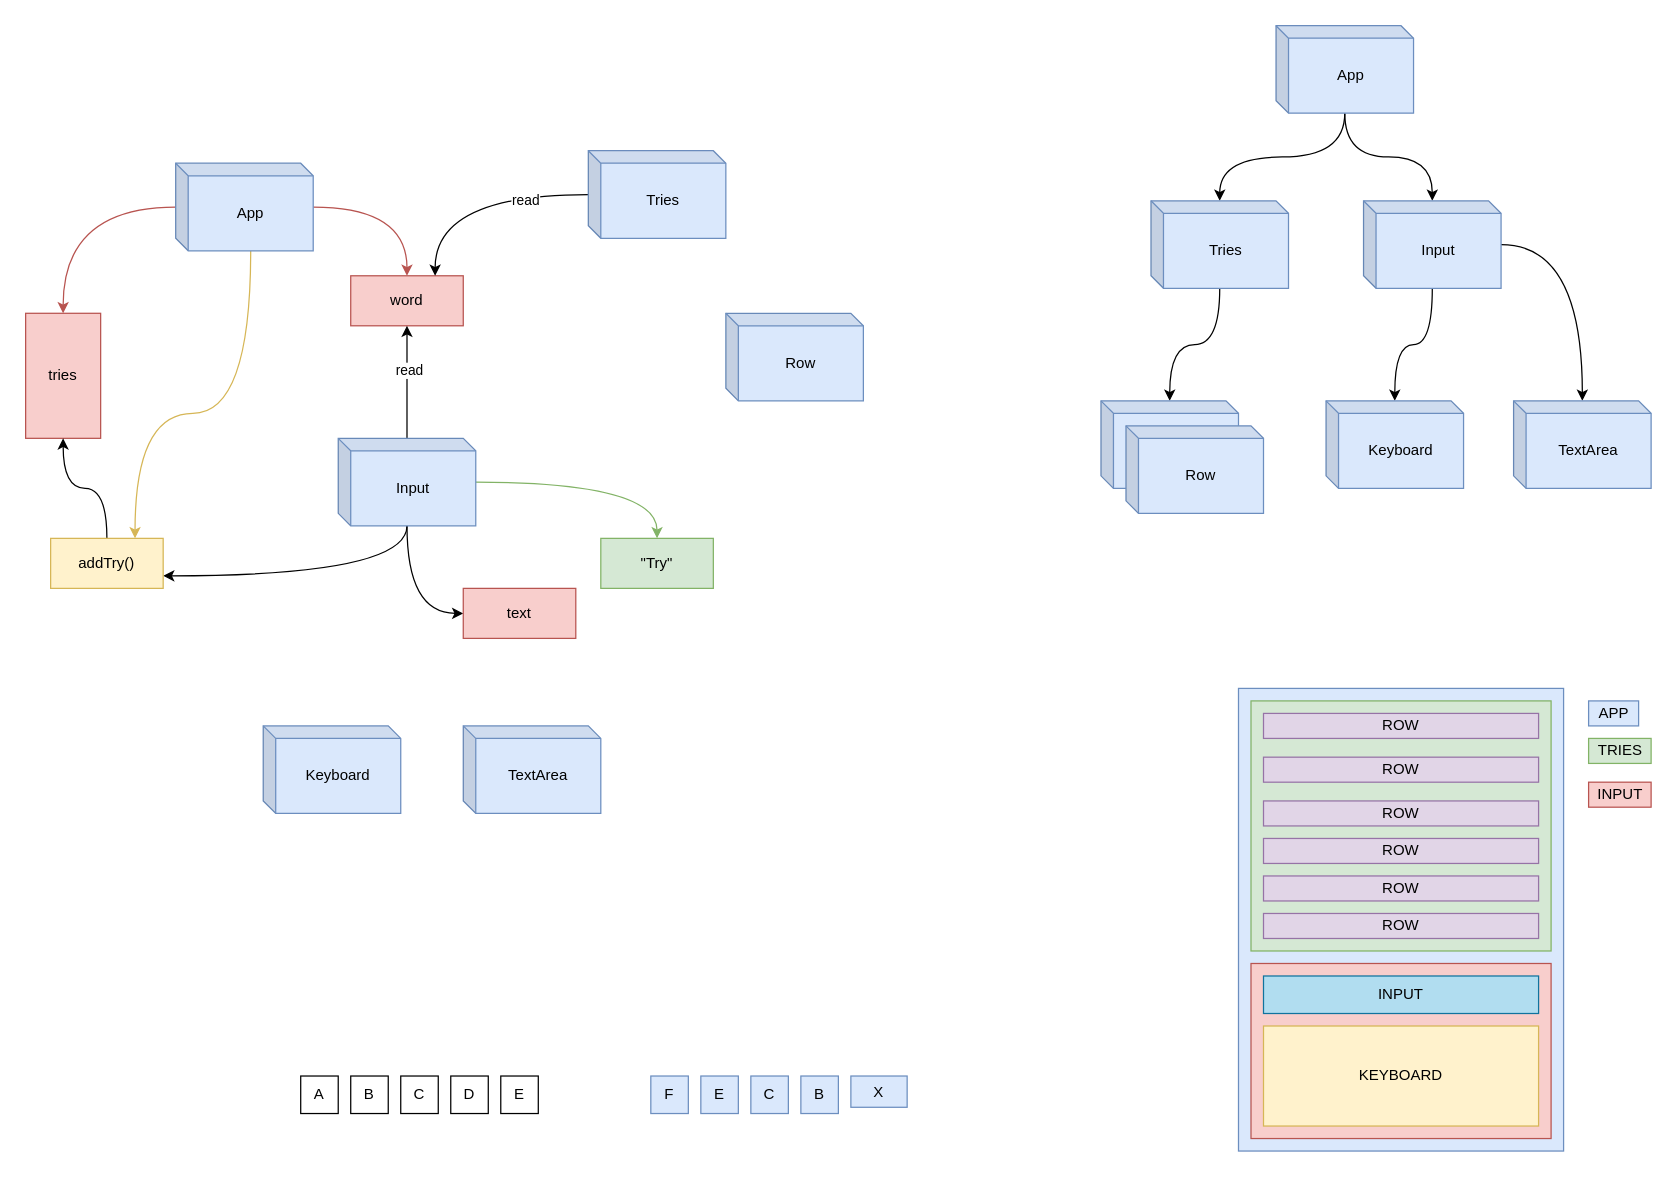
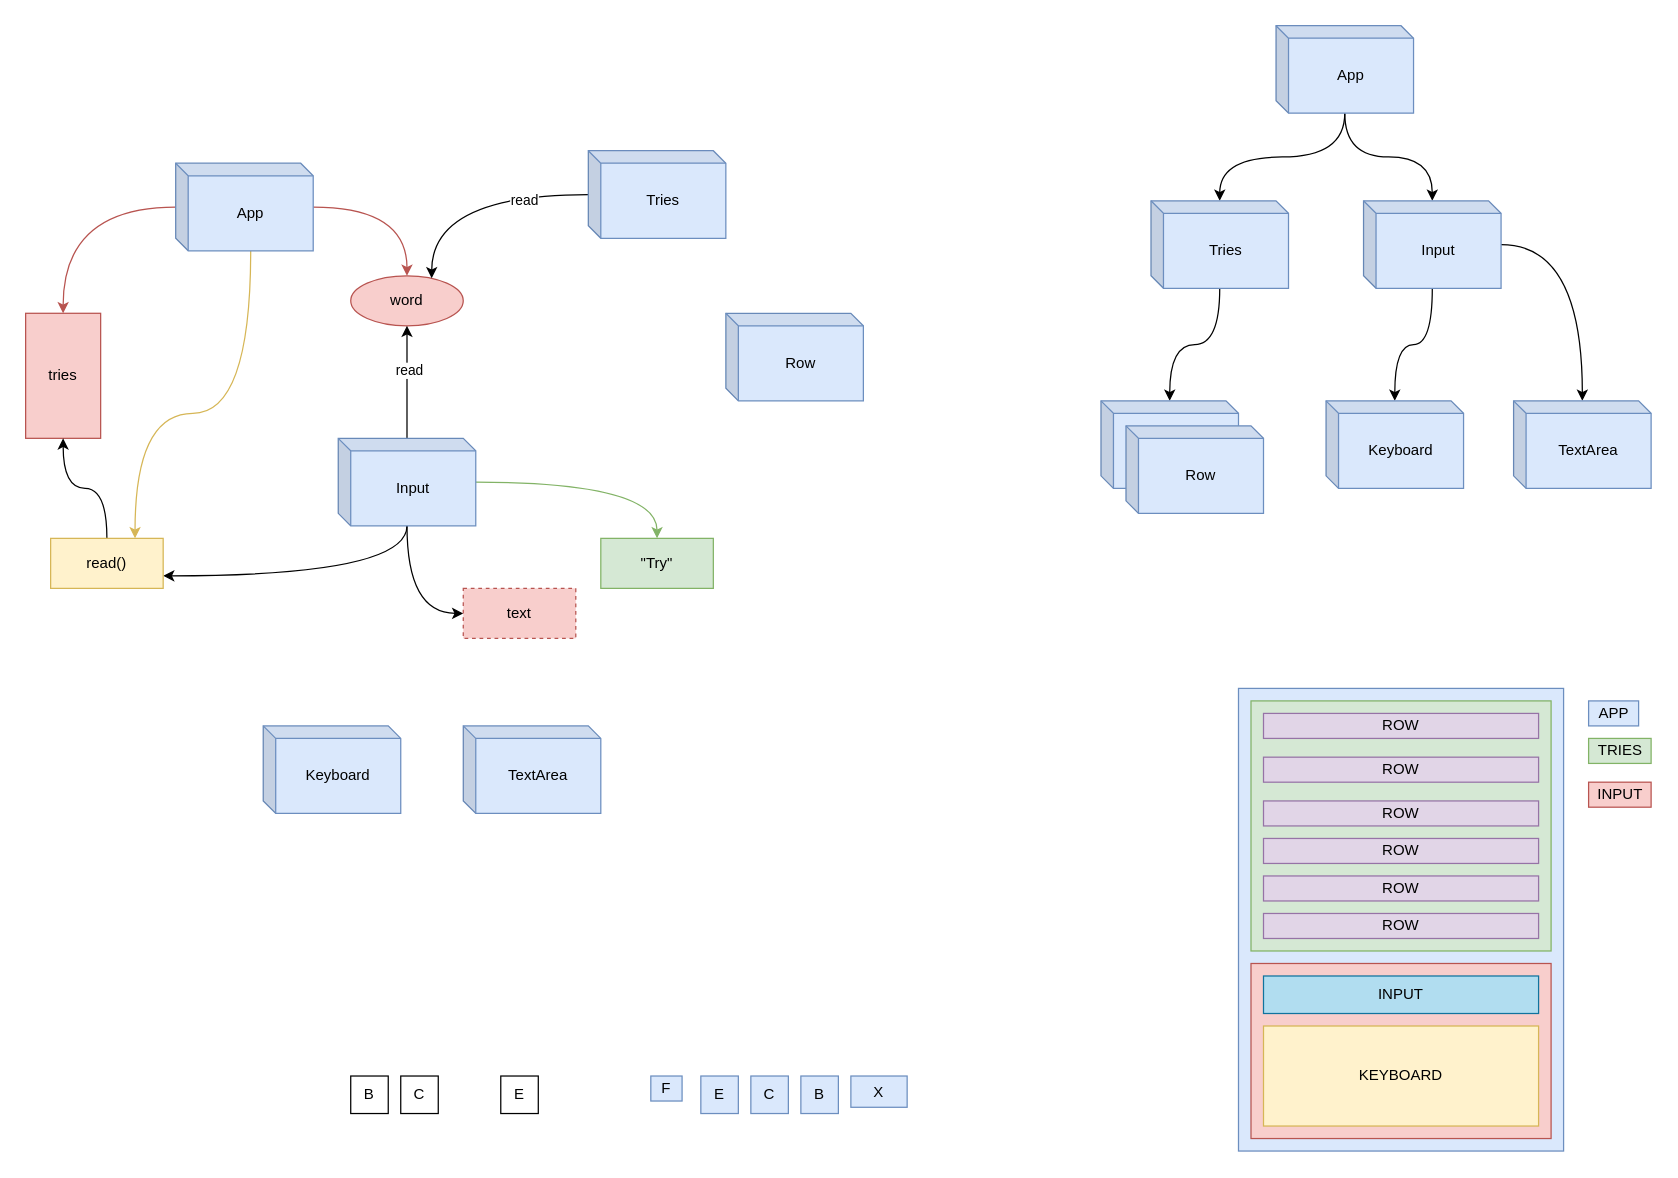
  <mxCell id="0" />
  <mxCell id="1" parent="0" />
  <mxCell id="2" style="edgeStyle=orthogonalEdgeStyle;rounded=0;orthogonalLoop=1;jettySize=auto;html=1;entryX=0.5;entryY=0;entryDx=0;entryDy=0;curved=1;fillColor=#f8cecc;strokeColor=#b85450;" edge="1" parent="1" source="5" target="6"><mxGeometry relative="1" as="geometry" /></mxCell>
  <mxCell id="3" style="edgeStyle=orthogonalEdgeStyle;curved=1;rounded=0;orthogonalLoop=1;jettySize=auto;html=1;fillColor=#f8cecc;strokeColor=#b85450;" edge="1" parent="1" source="5" target="31"><mxGeometry relative="1" as="geometry" /></mxCell>
  <mxCell id="4" style="edgeStyle=orthogonalEdgeStyle;curved=1;rounded=0;orthogonalLoop=1;jettySize=auto;html=1;fillColor=#fff2cc;strokeColor=#d6b656;entryX=0.75;entryY=0;entryDx=0;entryDy=0;" edge="1" parent="1" source="5" target="33"><mxGeometry relative="1" as="geometry"><Array as="points"><mxPoint x="200" y="330" /><mxPoint x="108" y="330" /></Array></mxGeometry></mxCell>
  <mxCell id="5" value="App" style="shape=cube;whiteSpace=wrap;html=1;boundedLbl=1;backgroundOutline=1;darkOpacity=0.05;darkOpacity2=0.1;size=10;fillColor=#dae8fc;strokeColor=#6c8ebf;" vertex="1" parent="1"><mxGeometry x="140" y="130" width="110" height="70" as="geometry" /></mxCell>
- <mxCell id="6" value="word" style="rounded=0;whiteSpace=wrap;html=1;fillColor=#f8cecc;strokeColor=#b85450;" vertex="1" parent="1"><mxGeometry x="280" y="220" width="90" height="40" as="geometry" /></mxCell>
+ <mxCell id="6" value="word" style="ellipse;whiteSpace=wrap;html=1;fillColor=#f8cecc;strokeColor=#b85450;" vertex="1" parent="1"><mxGeometry x="280" y="220" width="90" height="40" as="geometry" /></mxCell>
  <mxCell id="7" value="Row" style="shape=cube;whiteSpace=wrap;html=1;boundedLbl=1;backgroundOutline=1;darkOpacity=0.05;darkOpacity2=0.1;size=10;fillColor=#dae8fc;strokeColor=#6c8ebf;" vertex="1" parent="1"><mxGeometry x="580" y="250" width="110" height="70" as="geometry" /></mxCell>
  <mxCell id="8" value="Keyboard" style="shape=cube;whiteSpace=wrap;html=1;boundedLbl=1;backgroundOutline=1;darkOpacity=0.05;darkOpacity2=0.1;size=10;fillColor=#dae8fc;strokeColor=#6c8ebf;" vertex="1" parent="1"><mxGeometry x="210" y="580" width="110" height="70" as="geometry" /></mxCell>
  <mxCell id="9" style="edgeStyle=orthogonalEdgeStyle;curved=1;rounded=0;orthogonalLoop=1;jettySize=auto;html=1;fillColor=#d5e8d4;strokeColor=#82b366;" edge="1" parent="1" source="30" target="34"><mxGeometry relative="1" as="geometry" /></mxCell>
  <mxCell id="10" value="TextArea" style="shape=cube;whiteSpace=wrap;html=1;boundedLbl=1;backgroundOutline=1;darkOpacity=0.05;darkOpacity2=0.1;size=10;fillColor=#dae8fc;strokeColor=#6c8ebf;" vertex="1" parent="1"><mxGeometry x="370" y="580" width="110" height="70" as="geometry" /></mxCell>
  <mxCell id="11" style="edgeStyle=orthogonalEdgeStyle;curved=1;rounded=0;orthogonalLoop=1;jettySize=auto;html=1;entryX=0.75;entryY=0;entryDx=0;entryDy=0;" edge="1" parent="1" source="13" target="6"><mxGeometry relative="1" as="geometry" /></mxCell>
  <mxCell id="12" value="read" style="edgeLabel;html=1;align=center;verticalAlign=middle;resizable=0;points=[];" vertex="1" connectable="0" parent="11"><mxGeometry x="-0.456" y="4" relative="1" as="geometry"><mxPoint as="offset" /></mxGeometry></mxCell>
  <mxCell id="13" value="Tries" style="shape=cube;whiteSpace=wrap;html=1;boundedLbl=1;backgroundOutline=1;darkOpacity=0.05;darkOpacity2=0.1;size=10;fillColor=#dae8fc;strokeColor=#6c8ebf;" vertex="1" parent="1"><mxGeometry x="470" y="120" width="110" height="70" as="geometry" /></mxCell>
  <mxCell id="14" style="edgeStyle=orthogonalEdgeStyle;curved=1;rounded=0;orthogonalLoop=1;jettySize=auto;html=1;" edge="1" parent="1" source="16" target="23"><mxGeometry relative="1" as="geometry" /></mxCell>
  <mxCell id="15" style="edgeStyle=orthogonalEdgeStyle;curved=1;rounded=0;orthogonalLoop=1;jettySize=auto;html=1;" edge="1" parent="1" source="16" target="19"><mxGeometry relative="1" as="geometry" /></mxCell>
  <mxCell id="16" value="App" style="shape=cube;whiteSpace=wrap;html=1;boundedLbl=1;backgroundOutline=1;darkOpacity=0.05;darkOpacity2=0.1;size=10;fillColor=#dae8fc;strokeColor=#6c8ebf;" vertex="1" parent="1"><mxGeometry x="1020" y="20" width="110" height="70" as="geometry" /></mxCell>
  <mxCell id="17" style="edgeStyle=orthogonalEdgeStyle;curved=1;rounded=0;orthogonalLoop=1;jettySize=auto;html=1;" edge="1" parent="1" source="19" target="20"><mxGeometry relative="1" as="geometry" /></mxCell>
  <mxCell id="18" style="edgeStyle=orthogonalEdgeStyle;curved=1;rounded=0;orthogonalLoop=1;jettySize=auto;html=1;" edge="1" parent="1" source="19" target="21"><mxGeometry relative="1" as="geometry" /></mxCell>
  <mxCell id="19" value="Input" style="shape=cube;whiteSpace=wrap;html=1;boundedLbl=1;backgroundOutline=1;darkOpacity=0.05;darkOpacity2=0.1;size=10;fillColor=#dae8fc;strokeColor=#6c8ebf;" vertex="1" parent="1"><mxGeometry x="1090" y="160" width="110" height="70" as="geometry" /></mxCell>
  <mxCell id="20" value="Keyboard" style="shape=cube;whiteSpace=wrap;html=1;boundedLbl=1;backgroundOutline=1;darkOpacity=0.05;darkOpacity2=0.1;size=10;fillColor=#dae8fc;strokeColor=#6c8ebf;" vertex="1" parent="1"><mxGeometry x="1060" y="320" width="110" height="70" as="geometry" /></mxCell>
  <mxCell id="21" value="TextArea" style="shape=cube;whiteSpace=wrap;html=1;boundedLbl=1;backgroundOutline=1;darkOpacity=0.05;darkOpacity2=0.1;size=10;fillColor=#dae8fc;strokeColor=#6c8ebf;" vertex="1" parent="1"><mxGeometry x="1210" y="320" width="110" height="70" as="geometry" /></mxCell>
  <mxCell id="22" style="edgeStyle=orthogonalEdgeStyle;curved=1;rounded=0;orthogonalLoop=1;jettySize=auto;html=1;" edge="1" parent="1" source="23" target="24"><mxGeometry relative="1" as="geometry" /></mxCell>
  <mxCell id="23" value="Tries" style="shape=cube;whiteSpace=wrap;html=1;boundedLbl=1;backgroundOutline=1;darkOpacity=0.05;darkOpacity2=0.1;size=10;fillColor=#dae8fc;strokeColor=#6c8ebf;" vertex="1" parent="1"><mxGeometry x="920" y="160" width="110" height="70" as="geometry" /></mxCell>
  <mxCell id="24" value="Row" style="shape=cube;whiteSpace=wrap;html=1;boundedLbl=1;backgroundOutline=1;darkOpacity=0.05;darkOpacity2=0.1;size=10;fillColor=#dae8fc;strokeColor=#6c8ebf;" vertex="1" parent="1"><mxGeometry x="880" y="320" width="110" height="70" as="geometry" /></mxCell>
  <mxCell id="25" value="Row" style="shape=cube;whiteSpace=wrap;html=1;boundedLbl=1;backgroundOutline=1;darkOpacity=0.05;darkOpacity2=0.1;size=10;fillColor=#dae8fc;strokeColor=#6c8ebf;" vertex="1" parent="1"><mxGeometry x="900" y="340" width="110" height="70" as="geometry" /></mxCell>
  <mxCell id="26" style="edgeStyle=orthogonalEdgeStyle;curved=1;rounded=0;orthogonalLoop=1;jettySize=auto;html=1;" edge="1" parent="1" source="30" target="6"><mxGeometry relative="1" as="geometry" /></mxCell>
  <mxCell id="27" value="read" style="edgeLabel;html=1;align=center;verticalAlign=middle;resizable=0;points=[];" vertex="1" connectable="0" parent="26"><mxGeometry x="0.222" y="-1" relative="1" as="geometry"><mxPoint as="offset" /></mxGeometry></mxCell>
  <mxCell id="28" style="edgeStyle=orthogonalEdgeStyle;curved=1;rounded=0;orthogonalLoop=1;jettySize=auto;html=1;" edge="1" parent="1" source="30" target="33"><mxGeometry relative="1" as="geometry"><Array as="points"><mxPoint x="325" y="460" /></Array></mxGeometry></mxCell>
  <mxCell id="29" style="edgeStyle=orthogonalEdgeStyle;curved=1;rounded=0;orthogonalLoop=1;jettySize=auto;html=1;entryX=0;entryY=0.5;entryDx=0;entryDy=0;" edge="1" parent="1" source="30" target="35"><mxGeometry relative="1" as="geometry"><Array as="points"><mxPoint x="325" y="490" /></Array></mxGeometry></mxCell>
  <mxCell id="30" value="Input" style="shape=cube;whiteSpace=wrap;html=1;boundedLbl=1;backgroundOutline=1;darkOpacity=0.05;darkOpacity2=0.1;size=10;fillColor=#dae8fc;strokeColor=#6c8ebf;" vertex="1" parent="1"><mxGeometry x="270" y="350" width="110" height="70" as="geometry" /></mxCell>
  <mxCell id="31" value="tries" style="rounded=0;whiteSpace=wrap;html=1;fillColor=#f8cecc;strokeColor=#b85450;" vertex="1" parent="1"><mxGeometry x="20" y="250" width="60" height="100" as="geometry" /></mxCell>
  <mxCell id="32" style="edgeStyle=orthogonalEdgeStyle;curved=1;rounded=0;orthogonalLoop=1;jettySize=auto;html=1;" edge="1" parent="1" source="33" target="31"><mxGeometry relative="1" as="geometry" /></mxCell>
- <mxCell id="33" value="addTry()" style="rounded=0;whiteSpace=wrap;html=1;fillColor=#fff2cc;strokeColor=#d6b656;" vertex="1" parent="1"><mxGeometry x="40" y="430" width="90" height="40" as="geometry" /></mxCell>
+ <mxCell id="33" value="read()" style="rounded=0;whiteSpace=wrap;html=1;fillColor=#fff2cc;strokeColor=#d6b656;" vertex="1" parent="1"><mxGeometry x="40" y="430" width="90" height="40" as="geometry" /></mxCell>
  <mxCell id="34" value="&quot;Try&quot;" style="rounded=0;whiteSpace=wrap;html=1;fillColor=#d5e8d4;strokeColor=#82b366;" vertex="1" parent="1"><mxGeometry x="480" y="430" width="90" height="40" as="geometry" /></mxCell>
- <mxCell id="35" value="text" style="rounded=0;whiteSpace=wrap;html=1;fillColor=#f8cecc;strokeColor=#b85450;" vertex="1" parent="1"><mxGeometry x="370" y="470" width="90" height="40" as="geometry" /></mxCell>
+ <mxCell id="35" value="text" style="rounded=0;whiteSpace=wrap;html=1;fillColor=#f8cecc;strokeColor=#b85450;dashed=1;" vertex="1" parent="1"><mxGeometry x="370" y="470" width="90" height="40" as="geometry" /></mxCell>
  <mxCell id="36" value="" style="rounded=0;whiteSpace=wrap;html=1;fillColor=#dae8fc;strokeColor=#6c8ebf;" vertex="1" parent="1"><mxGeometry x="990" y="550" width="260" height="370" as="geometry" /></mxCell>
  <mxCell id="37" value="" style="rounded=0;whiteSpace=wrap;html=1;fillColor=#d5e8d4;strokeColor=#82b366;" vertex="1" parent="1"><mxGeometry x="1000" y="560" width="240" height="200" as="geometry" /></mxCell>
  <mxCell id="38" value="" style="rounded=0;whiteSpace=wrap;html=1;fillColor=#f8cecc;strokeColor=#b85450;" vertex="1" parent="1"><mxGeometry x="1000" y="770" width="240" height="140" as="geometry" /></mxCell>
  <mxCell id="39" value="INPUT" style="rounded=0;whiteSpace=wrap;html=1;fillColor=#b1ddf0;strokeColor=#10739e;" vertex="1" parent="1"><mxGeometry x="1010" y="780" width="220" height="30" as="geometry" /></mxCell>
  <mxCell id="40" value="KEYBOARD" style="rounded=0;whiteSpace=wrap;html=1;fillColor=#fff2cc;strokeColor=#d6b656;" vertex="1" parent="1"><mxGeometry x="1010" y="820" width="220" height="80" as="geometry" /></mxCell>
  <mxCell id="41" value="ROW" style="rounded=0;whiteSpace=wrap;html=1;fillColor=#e1d5e7;strokeColor=#9673a6;" vertex="1" parent="1"><mxGeometry x="1010" y="700" width="220" height="20" as="geometry" /></mxCell>
  <mxCell id="42" value="ROW" style="rounded=0;whiteSpace=wrap;html=1;fillColor=#e1d5e7;strokeColor=#9673a6;" vertex="1" parent="1"><mxGeometry x="1010" y="670" width="220" height="20" as="geometry" /></mxCell>
  <mxCell id="43" value="ROW" style="rounded=0;whiteSpace=wrap;html=1;fillColor=#e1d5e7;strokeColor=#9673a6;" vertex="1" parent="1"><mxGeometry x="1010" y="640" width="220" height="20" as="geometry" /></mxCell>
  <mxCell id="44" value="ROW" style="rounded=0;whiteSpace=wrap;html=1;fillColor=#e1d5e7;strokeColor=#9673a6;" vertex="1" parent="1"><mxGeometry x="1010" y="605" width="220" height="20" as="geometry" /></mxCell>
  <mxCell id="45" value="ROW" style="rounded=0;whiteSpace=wrap;html=1;fillColor=#e1d5e7;strokeColor=#9673a6;" vertex="1" parent="1"><mxGeometry x="1010" y="570" width="220" height="20" as="geometry" /></mxCell>
  <mxCell id="46" value="ROW" style="rounded=0;whiteSpace=wrap;html=1;fillColor=#e1d5e7;strokeColor=#9673a6;" vertex="1" parent="1"><mxGeometry x="1010" y="730" width="220" height="20" as="geometry" /></mxCell>
  <mxCell id="47" value="APP" style="text;html=1;align=center;verticalAlign=middle;resizable=0;points=[];autosize=1;fillColor=#dae8fc;strokeColor=#6c8ebf;" vertex="1" parent="1"><mxGeometry x="1270" y="560" width="40" height="20" as="geometry" /></mxCell>
  <mxCell id="48" value="TRIES" style="text;html=1;align=center;verticalAlign=middle;resizable=0;points=[];autosize=1;fillColor=#d5e8d4;strokeColor=#82b366;" vertex="1" parent="1"><mxGeometry x="1270" y="590" width="50" height="20" as="geometry" /></mxCell>
  <mxCell id="49" value="INPUT" style="text;html=1;align=center;verticalAlign=middle;resizable=0;points=[];autosize=1;fillColor=#f8cecc;strokeColor=#b85450;" vertex="1" parent="1"><mxGeometry x="1270" y="625" width="50" height="20" as="geometry" /></mxCell>
- <mxCell id="50" value="A" style="rounded=0;whiteSpace=wrap;html=1;" vertex="1" parent="1"><mxGeometry x="240" y="860" width="30" height="30" as="geometry" /></mxCell>
  <mxCell id="51" value="B" style="rounded=0;whiteSpace=wrap;html=1;" vertex="1" parent="1"><mxGeometry x="280" y="860" width="30" height="30" as="geometry" /></mxCell>
  <mxCell id="52" value="E" style="rounded=0;whiteSpace=wrap;html=1;" vertex="1" parent="1"><mxGeometry x="400" y="860" width="30" height="30" as="geometry" /></mxCell>
- <mxCell id="53" value="D" style="rounded=0;whiteSpace=wrap;html=1;" vertex="1" parent="1"><mxGeometry x="360" y="860" width="30" height="30" as="geometry" /></mxCell>
  <mxCell id="54" value="C" style="rounded=0;whiteSpace=wrap;html=1;" vertex="1" parent="1"><mxGeometry x="320" y="860" width="30" height="30" as="geometry" /></mxCell>
- <mxCell id="55" value="F" style="rounded=0;whiteSpace=wrap;html=1;fillColor=#dae8fc;strokeColor=#6c8ebf;" vertex="1" parent="1"><mxGeometry x="520" y="860" width="30" height="30" as="geometry" /></mxCell>
+ <mxCell id="55" value="F" style="rounded=0;whiteSpace=wrap;html=1;fillColor=#dae8fc;strokeColor=#6c8ebf;" vertex="1" parent="1"><mxGeometry x="520" y="860" width="25" height="20" as="geometry" /></mxCell>
  <mxCell id="56" value="E" style="rounded=0;whiteSpace=wrap;html=1;fillColor=#dae8fc;strokeColor=#6c8ebf;" vertex="1" parent="1"><mxGeometry x="560" y="860" width="30" height="30" as="geometry" /></mxCell>
  <mxCell id="57" value="X" style="rounded=0;whiteSpace=wrap;html=1;fillColor=#dae8fc;strokeColor=#6c8ebf;" vertex="1" parent="1"><mxGeometry x="680" y="860" width="45" height="25" as="geometry" /></mxCell>
  <mxCell id="58" value="B" style="rounded=0;whiteSpace=wrap;html=1;fillColor=#dae8fc;strokeColor=#6c8ebf;" vertex="1" parent="1"><mxGeometry x="640" y="860" width="30" height="30" as="geometry" /></mxCell>
  <mxCell id="59" value="C" style="rounded=0;whiteSpace=wrap;html=1;fillColor=#dae8fc;strokeColor=#6c8ebf;" vertex="1" parent="1"><mxGeometry x="600" y="860" width="30" height="30" as="geometry" /></mxCell>
